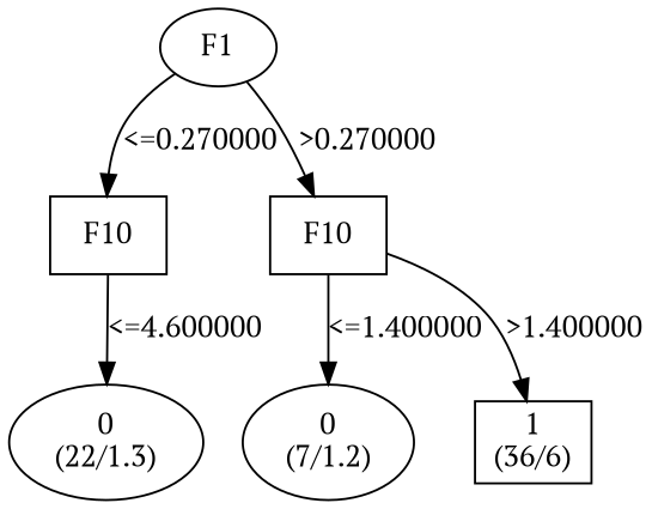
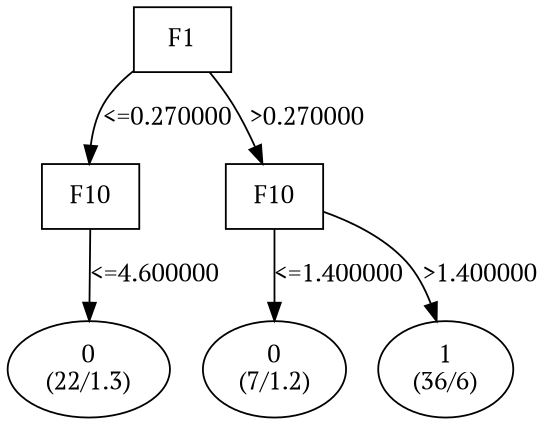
  digraph {
    fontname="PT Serif"
    node [fontname="PT Serif" shape=box]
    edge [fontname="PT Serif"]
-   n1 [label="F1\n" shape=ellipse]
+   n1 [label="F1\n"]
    n2 [label="F10\n"]
    n3 [label="F10\n"]
    n4 [label="0\n(22/1.3)" shape=ellipse]
    n5 [label="0\n(7/1.2)" shape=ellipse]
-   n6 [label="1\n(36/6)"]
+   n6 [label="1\n(36/6)" shape=ellipse]
    n1 -> n2 [label="<=0.270000"]
    n1 -> n3 [label=">0.270000"]
    n2 -> n4 [label="<=4.600000"]
    n3 -> n5 [label="<=1.400000"]
    n3 -> n6 [label=">1.400000"]
  }
